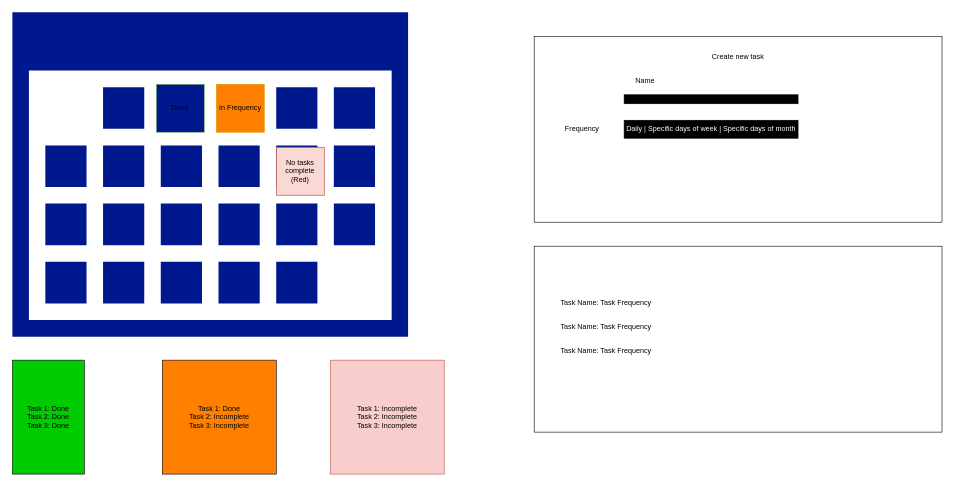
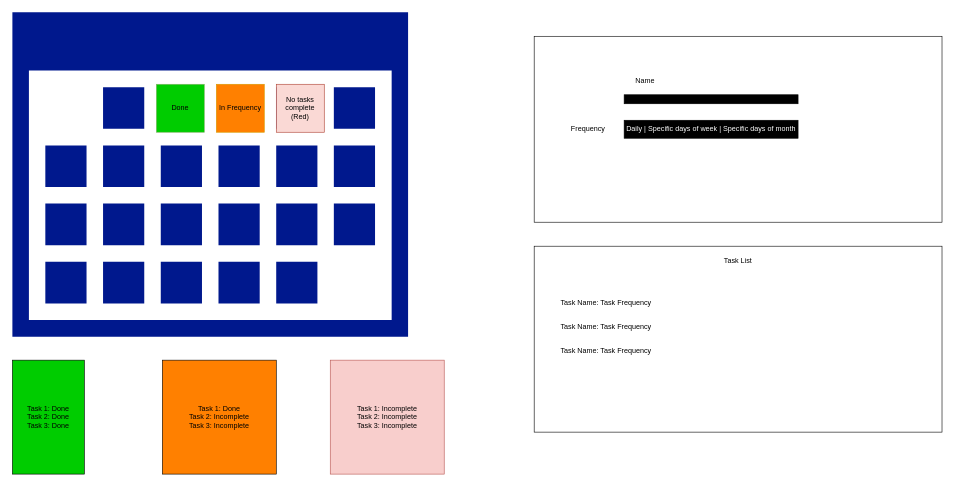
  <mxCell id="0" />
  <mxCell id="1" parent="0" />
  <mxCell id="2" value="" style="group" vertex="1" connectable="0" parent="1"><mxGeometry x="20" width="659.75" height="541" as="geometry" y="20" /></mxCell>
  <mxCell id="3" value="" style="sketch=0;aspect=fixed;pointerEvents=1;shadow=0;dashed=0;html=1;strokeColor=none;labelPosition=center;verticalLabelPosition=bottom;verticalAlign=top;align=center;fillColor=#00188D;shape=mxgraph.mscae.enterprise.calendar" vertex="1" parent="2"><mxGeometry width="659.75" height="541" as="geometry" /></mxCell>
- <mxCell id="4" value="Done" style="whiteSpace=wrap;html=1;aspect=fixed;fillColor=#00188d;strokeColor=#82b366;" vertex="1" parent="2"><mxGeometry x="240" y="120" width="80" height="80" as="geometry" /></mxCell>
+ <mxCell id="4" value="Done" style="whiteSpace=wrap;html=1;aspect=fixed;fillColor=#00CC00;strokeColor=#82b366;" vertex="1" parent="2"><mxGeometry x="240" y="120" width="80" height="80" as="geometry" /></mxCell>
  <mxCell id="5" value="In Frequency" style="whiteSpace=wrap;html=1;aspect=fixed;fillColor=#FF8000;strokeColor=#d79b00;" vertex="1" parent="2"><mxGeometry x="340" y="120" width="80" height="80" as="geometry" /></mxCell>
- <mxCell id="6" value="No tasks complete (Red)" style="whiteSpace=wrap;html=1;aspect=fixed;fillColor=#fad9d5;strokeColor=#ae4132;" vertex="1" parent="2"><mxGeometry x="440" y="225" width="80" height="80" as="geometry" /></mxCell>
+ <mxCell id="6" value="No tasks complete (Red)" style="whiteSpace=wrap;html=1;aspect=fixed;fillColor=#fad9d5;strokeColor=#ae4132;" vertex="1" parent="2"><mxGeometry x="440" y="120" width="80" height="80" as="geometry" /></mxCell>
  <mxCell id="7" value="Task 1: Done&lt;br&gt;Task 2: Done&lt;br&gt;Task 3: Done" style="whiteSpace=wrap;html=1;aspect=fixed;fillColor=#00CC00;" vertex="1" parent="1"><mxGeometry x="20" y="600" width="120" height="190" as="geometry" /></mxCell>
  <mxCell id="8" value="Task 1: Done&lt;br&gt;Task 2: Incomplete&lt;br&gt;Task 3: Incomplete" style="whiteSpace=wrap;html=1;aspect=fixed;fillColor=#FF8000;" vertex="1" parent="1"><mxGeometry x="270" y="600" width="190" height="190" as="geometry" /></mxCell>
  <mxCell id="9" value="Task 1: Incomplete&lt;br&gt;Task 2: Incomplete&lt;br&gt;Task 3: Incomplete" style="whiteSpace=wrap;html=1;aspect=fixed;fillColor=#f8cecc;strokeColor=#b85450;" vertex="1" parent="1"><mxGeometry x="550" y="600" width="190" height="190" as="geometry" /></mxCell>
  <mxCell id="10" value="" style="rounded=0;whiteSpace=wrap;html=1;" vertex="1" parent="1"><mxGeometry x="890" y="60" width="680" height="310" as="geometry" /></mxCell>
- <mxCell id="11" value="Create new task" style="text;html=1;strokeColor=none;fillColor=none;align=center;verticalAlign=middle;whiteSpace=wrap;rounded=0;" vertex="1" parent="1"><mxGeometry x="1165" y="80" width="130" height="30" as="geometry" /></mxCell>
  <mxCell id="12" value="Name" style="text;html=1;strokeColor=none;fillColor=none;align=center;verticalAlign=middle;whiteSpace=wrap;rounded=0;" vertex="1" parent="1"><mxGeometry x="1045" y="120" width="60" height="30" as="geometry" /></mxCell>
  <mxCell id="13" value="" style="rounded=0;whiteSpace=wrap;html=1;fillColor=#000000;" vertex="1" parent="1"><mxGeometry x="1040" y="157.5" width="290" height="15" as="geometry" /></mxCell>
- <mxCell id="14" value="Frequency" style="text;html=1;strokeColor=none;fillColor=none;align=center;verticalAlign=middle;whiteSpace=wrap;rounded=0;" vertex="1" parent="1"><mxGeometry x="920" y="200" width="100" height="30" as="geometry" /></mxCell>
+ <mxCell id="14" value="Frequency" style="text;html=1;strokeColor=none;fillColor=none;align=center;verticalAlign=middle;whiteSpace=wrap;rounded=0;" vertex="1" parent="1"><mxGeometry x="930" y="200" width="100" height="30" as="geometry" /></mxCell>
  <mxCell id="15" value="&lt;font color=&quot;#ffffff&quot;&gt;Daily | Specific days of week | Specific days of month&lt;/font&gt;" style="rounded=0;whiteSpace=wrap;html=1;fillColor=#000000;" vertex="1" parent="1"><mxGeometry x="1040" y="200" width="290" height="30" as="geometry" /></mxCell>
  <mxCell id="16" value="" style="rounded=0;whiteSpace=wrap;html=1;" vertex="1" parent="1"><mxGeometry x="890" y="410" width="680" height="310" as="geometry" /></mxCell>
+ <mxCell id="17" value="Task List" style="text;html=1;strokeColor=none;fillColor=none;align=center;verticalAlign=middle;whiteSpace=wrap;rounded=0;" vertex="1" parent="1"><mxGeometry x="1200" y="420" width="60" height="30" as="geometry" /></mxCell>
  <mxCell id="18" value="Task Name: Task Frequency" style="text;html=1;strokeColor=none;fillColor=none;align=center;verticalAlign=middle;whiteSpace=wrap;rounded=0;" vertex="1" parent="1"><mxGeometry x="930" y="490" width="160" height="30" as="geometry" /></mxCell>
  <mxCell id="19" value="Task Name: Task Frequency" style="text;html=1;strokeColor=none;fillColor=none;align=center;verticalAlign=middle;whiteSpace=wrap;rounded=0;" vertex="1" parent="1"><mxGeometry x="930" y="530" width="160" height="30" as="geometry" /></mxCell>
  <mxCell id="20" value="Task Name: Task Frequency" style="text;html=1;strokeColor=none;fillColor=none;align=center;verticalAlign=middle;whiteSpace=wrap;rounded=0;" vertex="1" parent="1"><mxGeometry x="930" y="570" width="160" height="30" as="geometry" /></mxCell>
